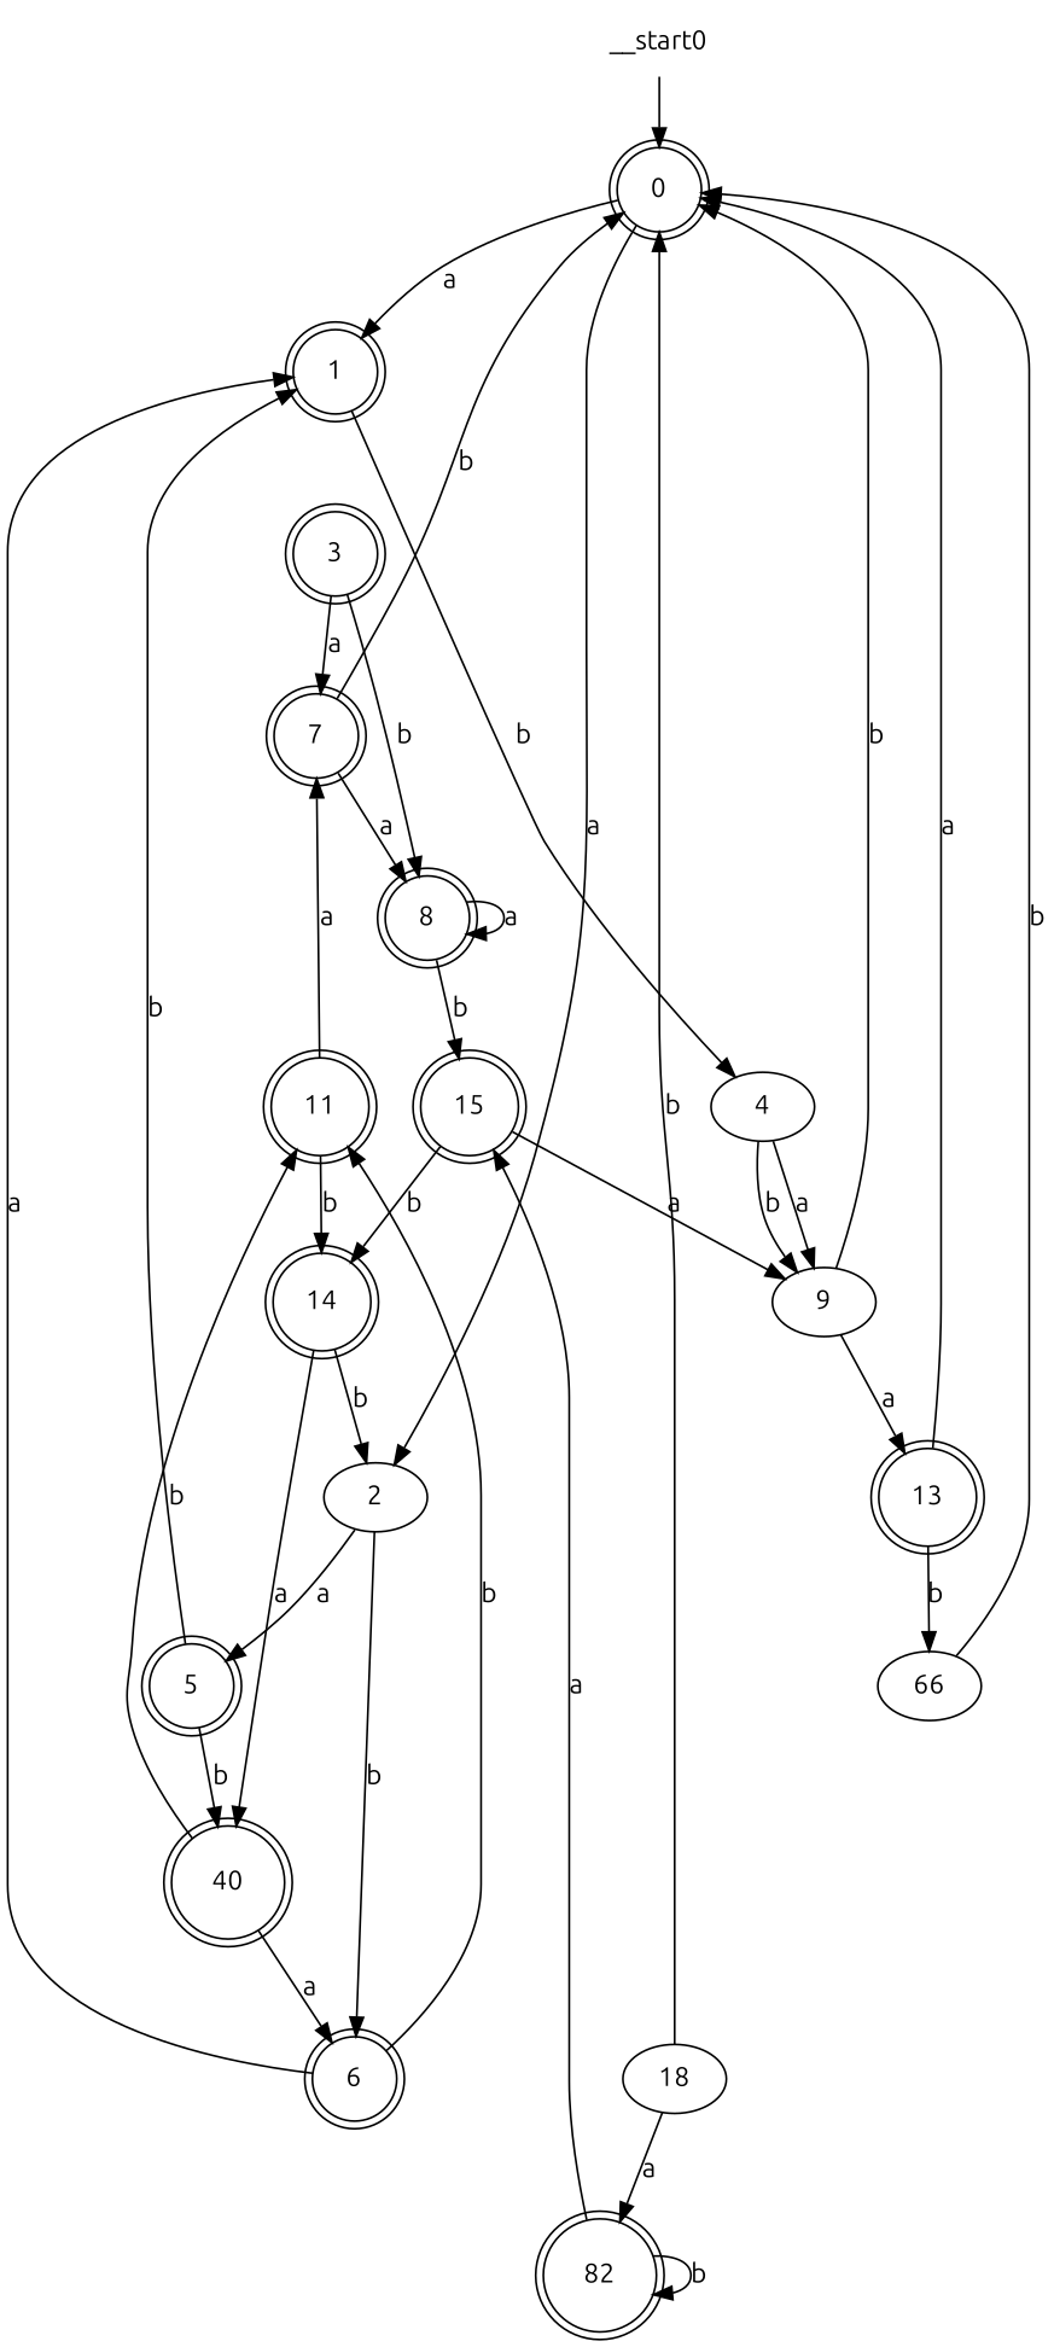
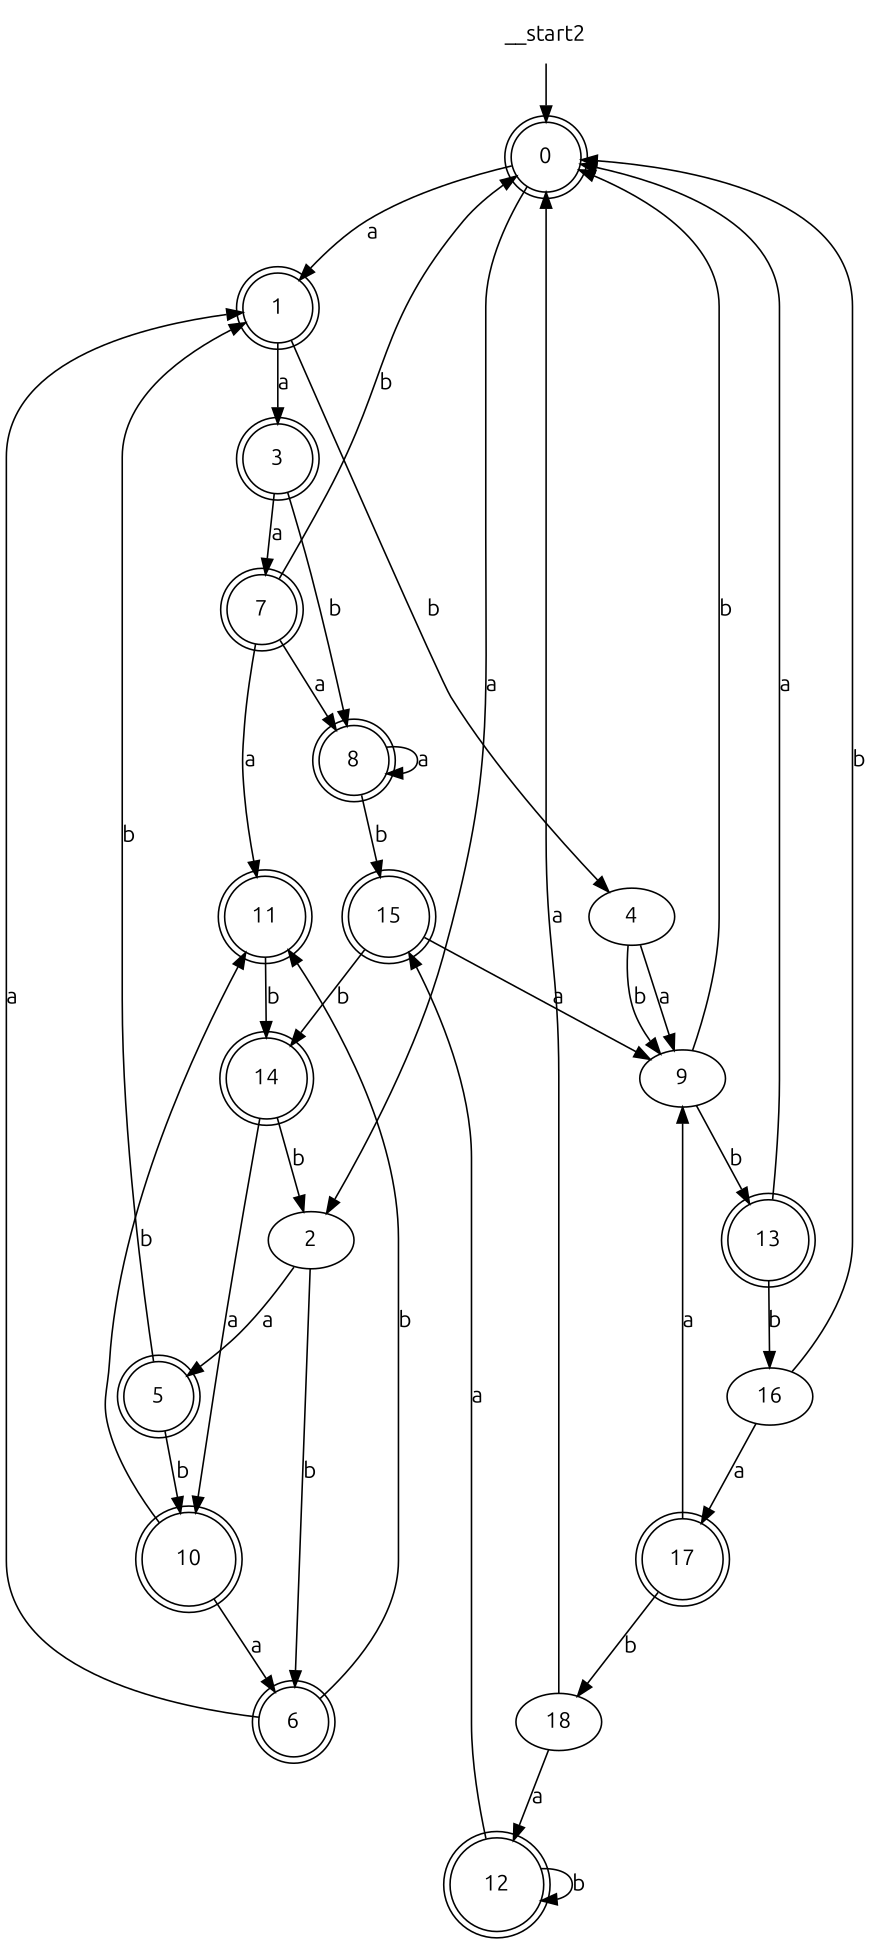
  digraph {
    fontname=Ubuntu
    node [fontname=Ubuntu shape=doublecircle]
    edge [fontname=Ubuntu]
-   __start0 [shape=none]
+   __start0 [shape=none label=__start2]
    0
    1
    2 [shape=""]
    3
    4 [shape=""]
    5
    6
    7
    8
    9 [shape=""]
-   10 [label=40]
+   10
    11
    15
    13
    14
-   12 [label=82]
-   16 [label=66 shape=""]
+   12
+   16 [shape=""]
+   17
    18 [shape=""]
    __start0 -> 0
    0 -> 1 [label=a]
    0 -> 2 [label=a]
+   1 -> 3 [label=a]
    1 -> 4 [label=b]
    2 -> 5 [label=a]
    2 -> 6 [label=b]
    3 -> 7 [label=a]
    3 -> 8 [label=b]
    4 -> 9 [label=a]
    4 -> 9 [label=b]
    5 -> 1 [label=b]
    5 -> 10 [label=b]
    6 -> 1 [label=a]
    6 -> 11 [label=b]
    7 -> 0 [label=b]
    7 -> 8 [label=a]
    8 -> 8 [label=a]
    8 -> 15 [label=b]
    9 -> 0 [label=b]
-   9 -> 13 [label=a]
+   9 -> 13 [label=b]
    10 -> 6 [label=a]
    10 -> 11 [label=b]
-   11 -> 7 [label=a]
+   7 -> 11 [label=a]
    11 -> 14 [label=b]
    15 -> 9 [label=a]
    15 -> 14 [label=b]
    13 -> 0 [label=a]
    13 -> 16 [label=b]
    14 -> 2 [label=b]
    14 -> 10 [label=a]
    12 -> 15 [label=a]
    12 -> 12 [label=b]
    16 -> 0 [label=b]
-   18 -> 0 [label=b]
+   16 -> 17 [label=a]
+   17 -> 9 [label=a]
+   17 -> 18 [label=b]
+   18 -> 0 [label=a]
    18 -> 12 [label=a]
  }
